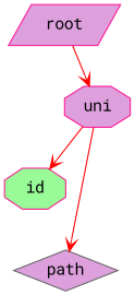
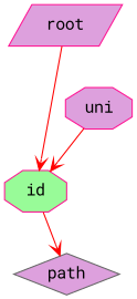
  digraph {
    fontname="Roboto Mono"
    rankdir=TD
    node [color=deeppink fillcolor=plum fontname="Roboto Mono" shape=octagon style=filled]
    edge [arrowhead=vee color=red fontname="Roboto Mono"]
    root [shape=parallelogram]
    uni
    id [fillcolor=palegreen]
    path [color=gray40 shape=diamond]
    subgraph sub_1 {
      root
      uni
      id
      path
    }
-   root -> uni
+   root -> id
    uni -> id
-   uni -> path
+   id -> path
  }
